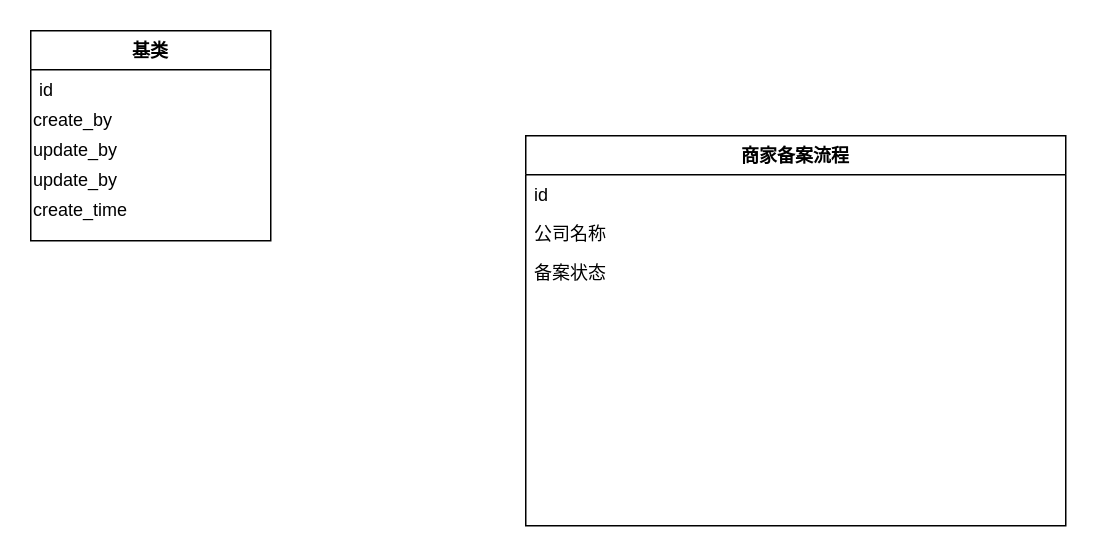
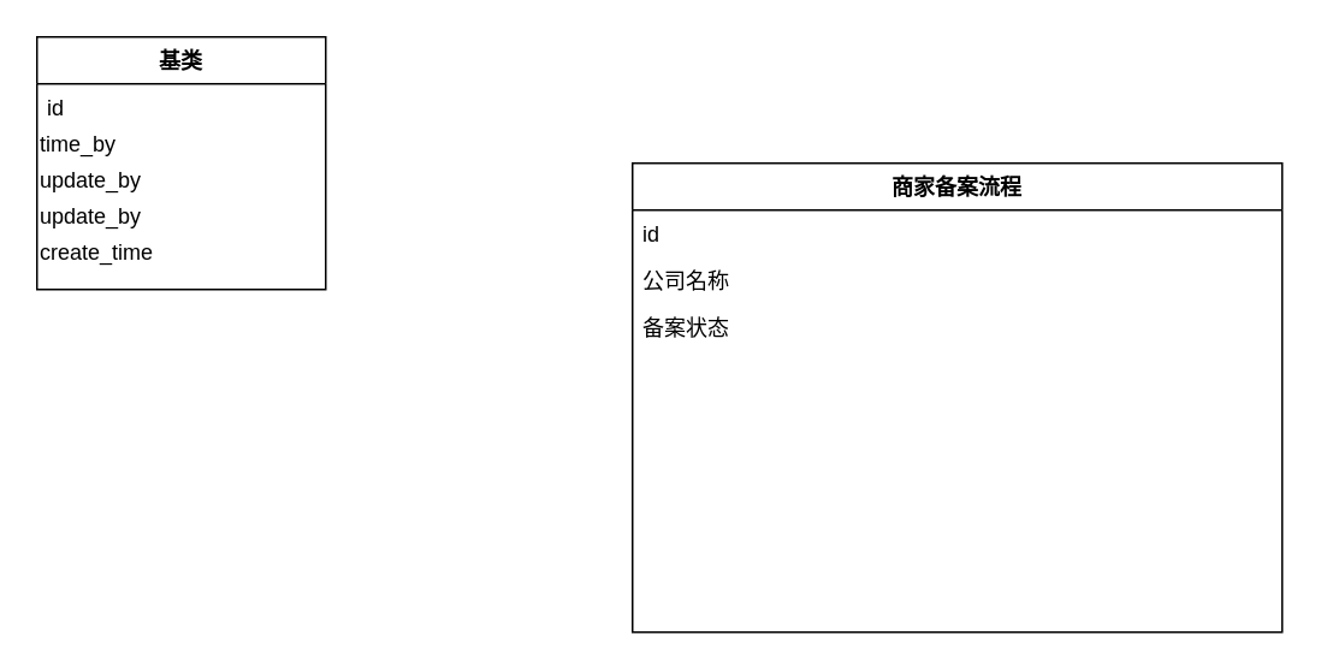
  <mxCell id="0" />
  <mxCell id="1" parent="0" />
  <mxCell id="2" value="商家备案流程" style="swimlane;fontStyle=1;align=center;verticalAlign=top;childLayout=stackLayout;horizontal=1;startSize=26;horizontalStack=0;resizeParent=1;resizeLast=0;collapsible=1;marginBottom=0;rounded=0;shadow=0;strokeWidth=1;" parent="1" vertex="1"><mxGeometry x="350" y="90" width="360" height="260" as="geometry"><mxRectangle x="230" y="140" width="160" height="26" as="alternateBounds" /></mxGeometry></mxCell>
  <mxCell id="3" value="id" style="text;align=left;verticalAlign=top;spacingLeft=4;spacingRight=4;overflow=hidden;rotatable=0;points=[[0,0.5],[1,0.5]];portConstraint=eastwest;" parent="2" vertex="1"><mxGeometry y="26" width="360" height="26" as="geometry" /></mxCell>
  <mxCell id="4" value="公司名称" style="text;align=left;verticalAlign=top;spacingLeft=4;spacingRight=4;overflow=hidden;rotatable=0;points=[[0,0.5],[1,0.5]];portConstraint=eastwest;rounded=0;shadow=0;html=0;" parent="2" vertex="1"><mxGeometry y="52" width="360" height="26" as="geometry" /></mxCell>
  <mxCell id="5" value="备案状态" style="text;align=left;verticalAlign=top;spacingLeft=4;spacingRight=4;overflow=hidden;rotatable=0;points=[[0,0.5],[1,0.5]];portConstraint=eastwest;rounded=0;shadow=0;html=0;" parent="2" vertex="1"><mxGeometry y="78" width="360" height="26" as="geometry" /></mxCell>
  <mxCell id="6" value="基类" style="swimlane;fontStyle=1;align=center;verticalAlign=top;childLayout=stackLayout;horizontal=1;startSize=26;horizontalStack=0;resizeParent=1;resizeLast=0;collapsible=1;marginBottom=0;rounded=0;shadow=0;strokeWidth=1;" vertex="1" parent="1"><mxGeometry x="20" y="20" width="160" height="140" as="geometry"><mxRectangle x="230" y="140" width="160" height="26" as="alternateBounds" /></mxGeometry></mxCell>
  <mxCell id="7" value="id" style="text;align=left;verticalAlign=top;spacingLeft=4;spacingRight=4;overflow=hidden;rotatable=0;points=[[0,0.5],[1,0.5]];portConstraint=eastwest;" vertex="1" parent="6"><mxGeometry y="26" width="160" height="20" as="geometry" /></mxCell>
- <mxCell id="8" value="create_by" style="text;html=1;align=left;verticalAlign=top;resizable=0;points=[];autosize=1;strokeColor=none;fillColor=none;" vertex="1" parent="6"><mxGeometry y="46" width="160" height="20" as="geometry" /></mxCell>
+ <mxCell id="8" value="time_by" style="text;html=1;align=left;verticalAlign=top;resizable=0;points=[];autosize=1;strokeColor=none;fillColor=none;" vertex="1" parent="6"><mxGeometry y="46" width="160" height="20" as="geometry" /></mxCell>
  <mxCell id="9" value="update_by" style="text;html=1;align=left;verticalAlign=top;resizable=0;points=[];autosize=1;strokeColor=none;fillColor=none;" vertex="1" parent="6"><mxGeometry y="66" width="160" height="20" as="geometry" /></mxCell>
  <mxCell id="10" value="update_by" style="text;html=1;align=left;verticalAlign=top;resizable=0;points=[];autosize=1;strokeColor=none;fillColor=none;" vertex="1" parent="6"><mxGeometry y="86" width="160" height="20" as="geometry" /></mxCell>
  <mxCell id="11" value="create_time" style="text;html=1;align=left;verticalAlign=top;resizable=0;points=[];autosize=1;strokeColor=none;fillColor=none;" vertex="1" parent="6"><mxGeometry y="106" width="160" height="20" as="geometry" /></mxCell>
